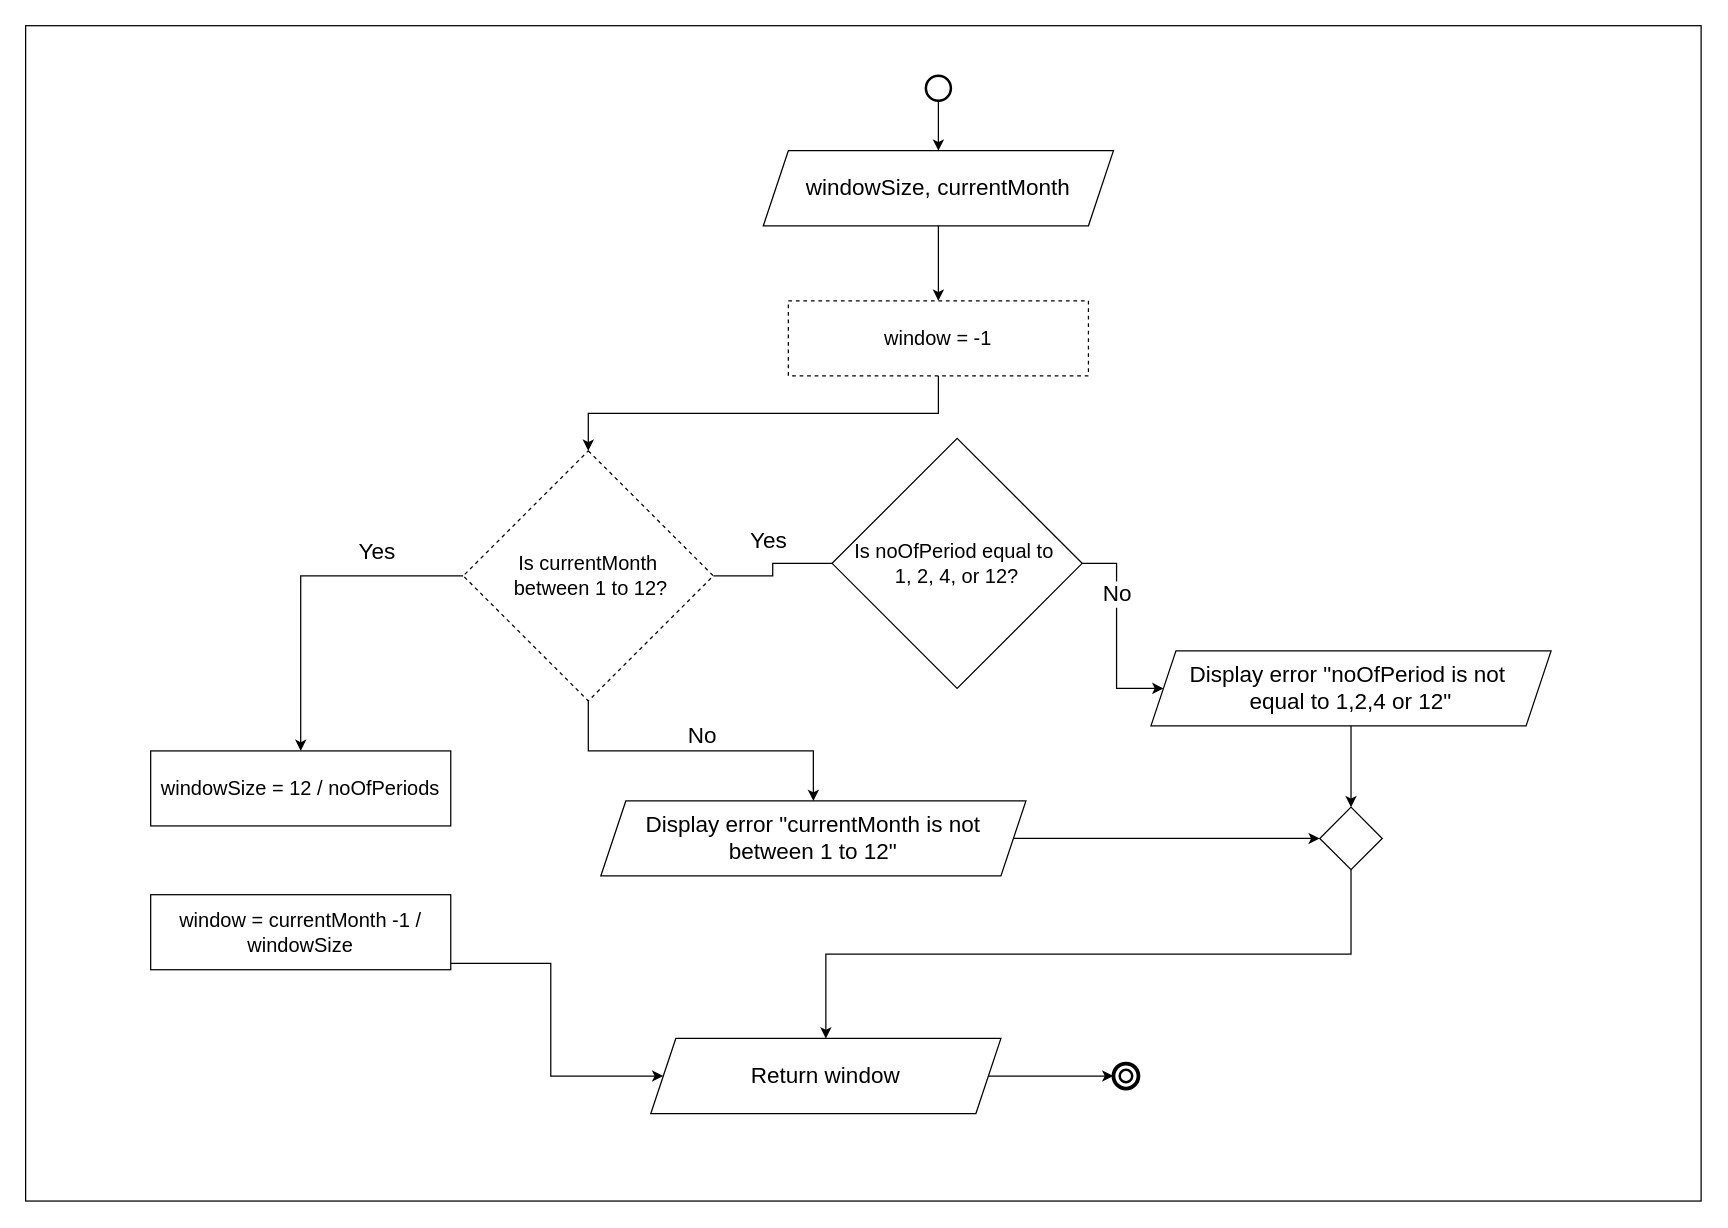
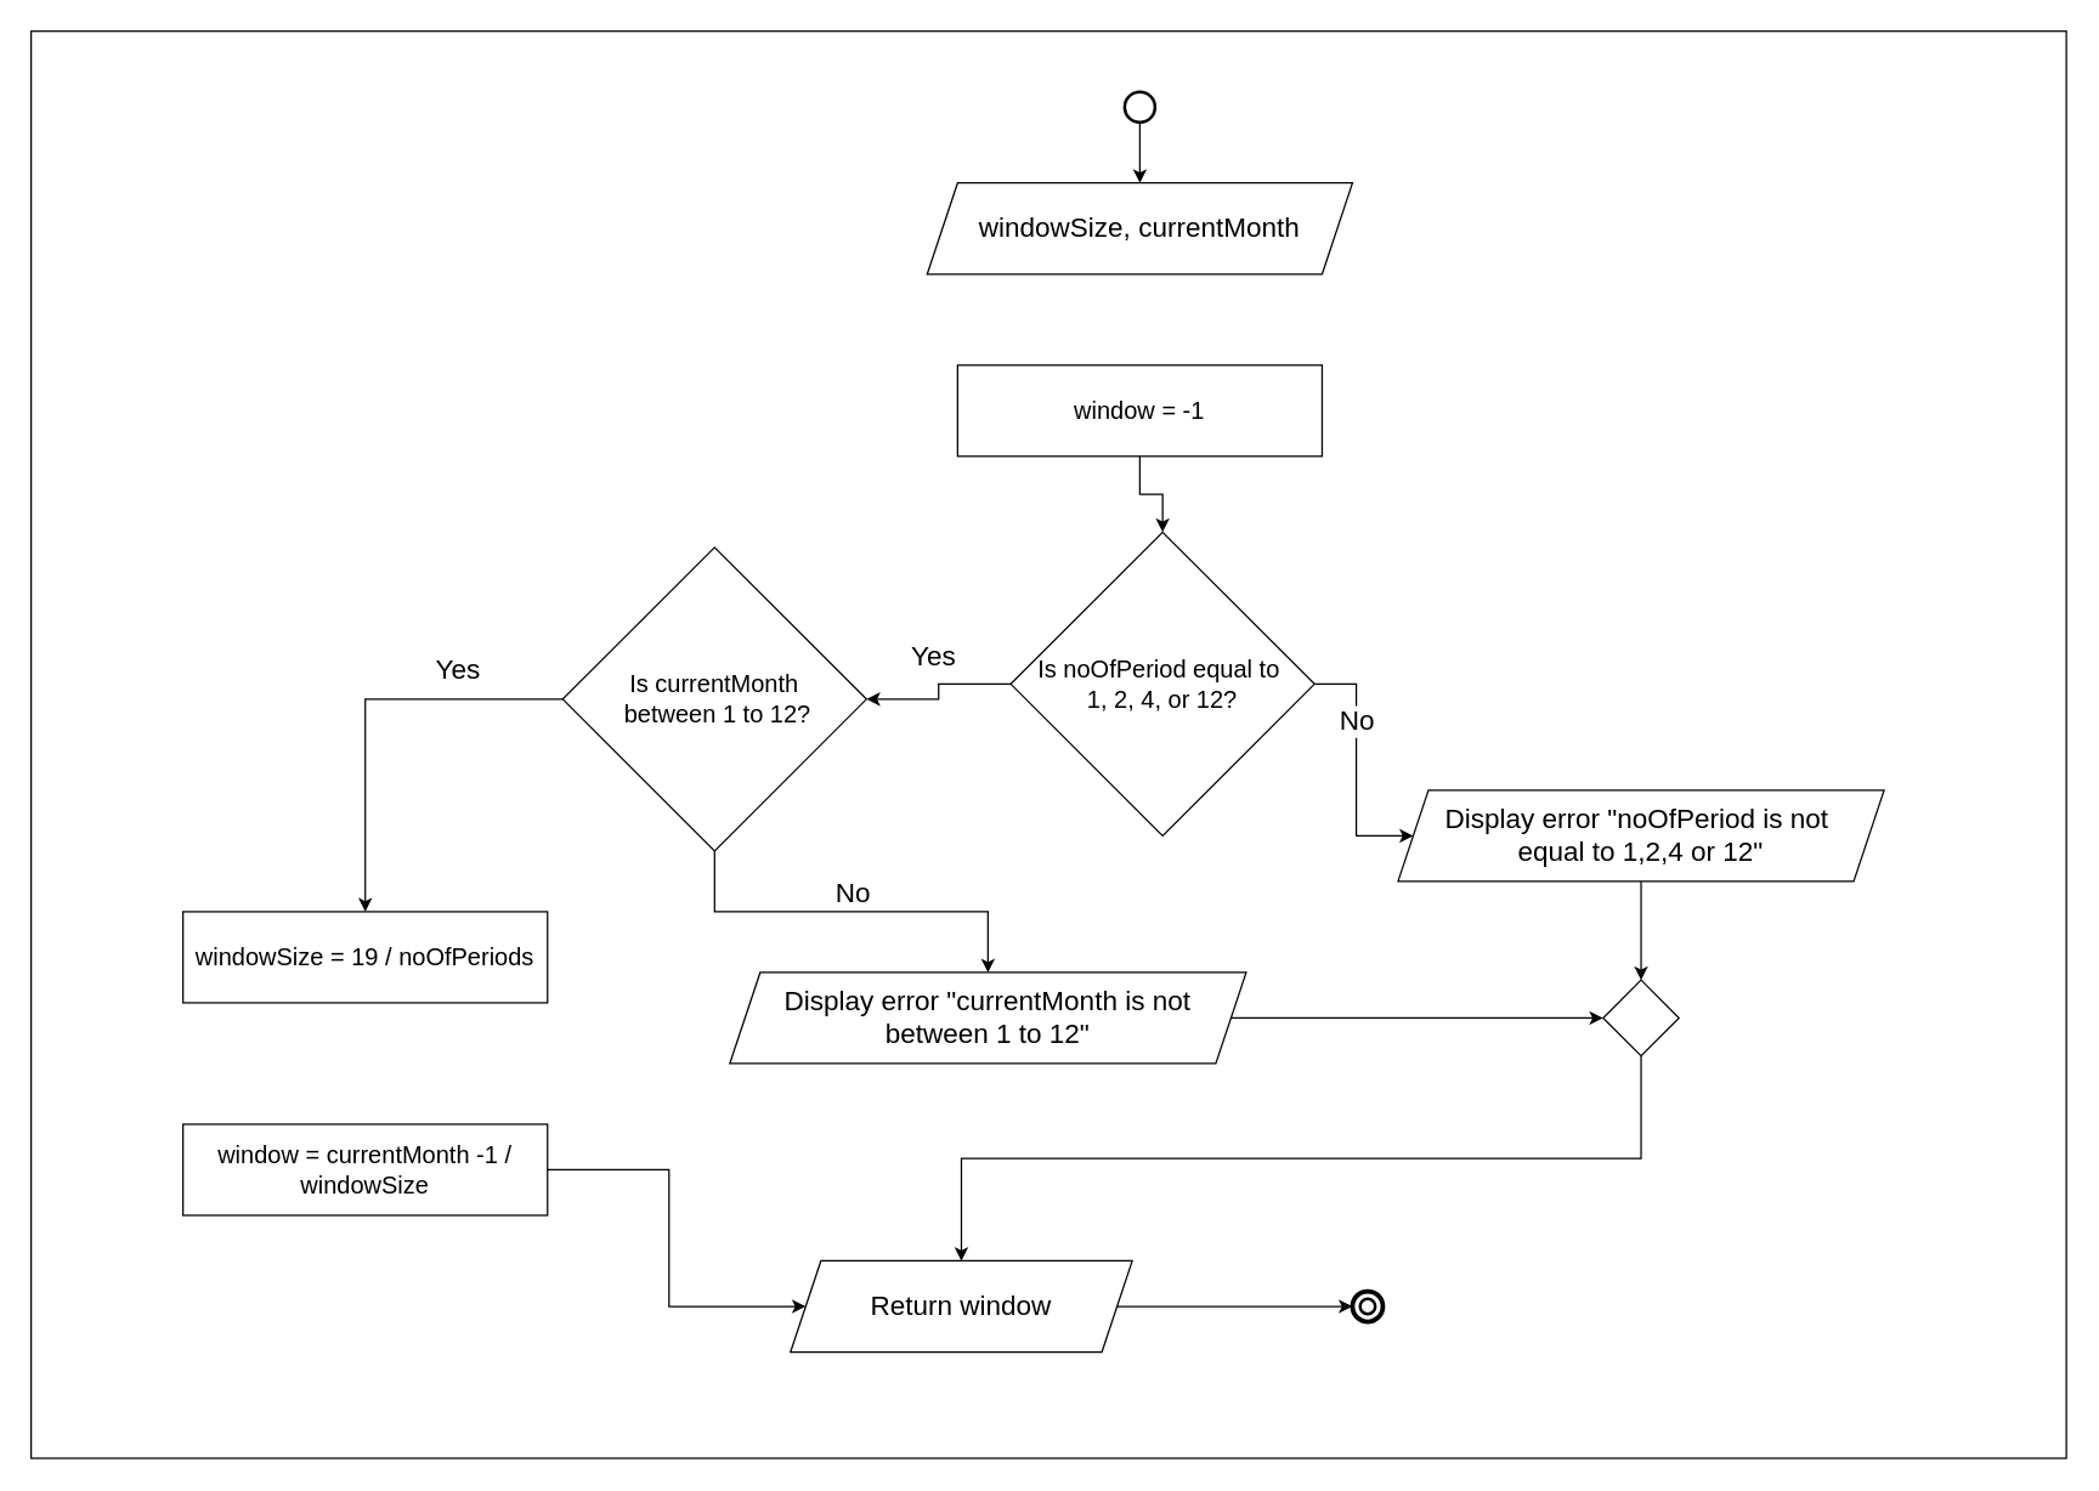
  <mxCell id="0" />
  <mxCell id="1" parent="0" />
- <mxCell id="2" style="edgeStyle=orthogonalEdgeStyle;rounded=0;orthogonalLoop=1;jettySize=auto;html=1;exitX=0.5;exitY=1;exitDx=0;exitDy=0;entryX=0.5;entryY=0;entryDx=0;entryDy=0;" edge="1" parent="1" source="3" target="30"><mxGeometry relative="1" as="geometry" /></mxCell>
  <mxCell id="3" value="&lt;font style=&quot;font-size: 18px;&quot;&gt;windowSize, currentMonth&lt;/font&gt;" style="shape=parallelogram;perimeter=parallelogramPerimeter;whiteSpace=wrap;html=1;fixedSize=1;" parent="1" vertex="1"><mxGeometry x="610" y="120" width="280" height="60" as="geometry" /></mxCell>
- <mxCell id="4" value="" style="edgeStyle=orthogonalEdgeStyle;rounded=0;orthogonalLoop=1;jettySize=auto;html=1;endArrow=none;" parent="1" source="8" target="13" edge="1"><mxGeometry relative="1" as="geometry" /></mxCell>
+ <mxCell id="4" value="" style="edgeStyle=orthogonalEdgeStyle;rounded=0;orthogonalLoop=1;jettySize=auto;html=1;" parent="1" source="8" target="13" edge="1"><mxGeometry relative="1" as="geometry" /></mxCell>
  <mxCell id="5" value="Yes" style="edgeLabel;html=1;align=center;verticalAlign=middle;resizable=0;points=[];fontSize=18;" parent="4" vertex="1" connectable="0"><mxGeometry x="-0.078" y="-1" relative="1" as="geometry"><mxPoint x="-3" y="-19" as="offset" /></mxGeometry></mxCell>
  <mxCell id="6" style="edgeStyle=orthogonalEdgeStyle;rounded=0;orthogonalLoop=1;jettySize=auto;html=1;exitX=1;exitY=0.5;exitDx=0;exitDy=0;entryX=0;entryY=0.5;entryDx=0;entryDy=0;" parent="1" source="8" target="18" edge="1"><mxGeometry relative="1" as="geometry" /></mxCell>
  <mxCell id="7" value="&lt;font style=&quot;font-size: 18px;&quot;&gt;No&lt;/font&gt;" style="edgeLabel;html=1;align=center;verticalAlign=middle;resizable=0;points=[];" parent="6" vertex="1" connectable="0"><mxGeometry x="-0.122" relative="1" as="geometry"><mxPoint y="-20" as="offset" /></mxGeometry></mxCell>
  <mxCell id="8" value="&lt;span style=&quot;font-size: 16px;&quot;&gt;Is noOfPeriod equal to&amp;nbsp;&lt;/span&gt;&lt;div&gt;&lt;span style=&quot;font-size: 16px;&quot;&gt;1, 2, 4, or 12?&lt;/span&gt;&lt;/div&gt;" style="rhombus;whiteSpace=wrap;html=1;" parent="1" vertex="1"><mxGeometry x="665" y="350" width="200" height="200" as="geometry" /></mxCell>
  <mxCell id="9" value="" style="edgeStyle=orthogonalEdgeStyle;rounded=0;orthogonalLoop=1;jettySize=auto;html=1;" parent="1" source="13" target="14" edge="1"><mxGeometry relative="1" as="geometry" /></mxCell>
  <mxCell id="10" value="Yes" style="edgeLabel;html=1;align=center;verticalAlign=middle;resizable=0;points=[];fontSize=18;" parent="9" vertex="1" connectable="0"><mxGeometry x="-0.49" y="-1" relative="1" as="geometry"><mxPoint x="-1" y="-19" as="offset" /></mxGeometry></mxCell>
  <mxCell id="11" style="edgeStyle=orthogonalEdgeStyle;rounded=0;orthogonalLoop=1;jettySize=auto;html=1;exitX=0.5;exitY=1;exitDx=0;exitDy=0;entryX=0.5;entryY=0;entryDx=0;entryDy=0;" parent="1" source="13" target="20" edge="1"><mxGeometry relative="1" as="geometry" /></mxCell>
  <mxCell id="12" value="No" style="edgeLabel;html=1;align=center;verticalAlign=middle;resizable=0;points=[];fontSize=18;" parent="11" vertex="1" connectable="0"><mxGeometry x="-0.038" y="1" relative="1" as="geometry"><mxPoint x="5" y="-12" as="offset" /></mxGeometry></mxCell>
- <mxCell id="13" value="&lt;span style=&quot;font-size: 16px;&quot;&gt;Is currentMonth&lt;/span&gt;&lt;div&gt;&lt;span style=&quot;font-size: 16px;&quot;&gt;&amp;nbsp;between 1 to 12?&lt;/span&gt;&lt;/div&gt;" style="rhombus;whiteSpace=wrap;html=1;dashed=1;" parent="1" vertex="1"><mxGeometry x="370" y="360" width="200" height="200" as="geometry" /></mxCell>
- <mxCell id="14" value="&lt;font style=&quot;font-size: 16px;&quot;&gt;windowSize = 12 / noOfPeriods&lt;/font&gt;" style="whiteSpace=wrap;html=1;" parent="1" vertex="1"><mxGeometry x="120" y="600" width="240" height="60" as="geometry" /></mxCell>
+ <mxCell id="13" value="&lt;span style=&quot;font-size: 16px;&quot;&gt;Is currentMonth&lt;/span&gt;&lt;div&gt;&lt;span style=&quot;font-size: 16px;&quot;&gt;&amp;nbsp;between 1 to 12?&lt;/span&gt;&lt;/div&gt;" style="rhombus;whiteSpace=wrap;html=1;" parent="1" vertex="1"><mxGeometry x="370" y="360" width="200" height="200" as="geometry" /></mxCell>
+ <mxCell id="14" value="&lt;font style=&quot;font-size: 16px;&quot;&gt;windowSize = 19 / noOfPeriods&lt;/font&gt;" style="whiteSpace=wrap;html=1;" parent="1" vertex="1"><mxGeometry x="120" y="600" width="240" height="60" as="geometry" /></mxCell>
  <mxCell id="15" value="" style="edgeStyle=orthogonalEdgeStyle;rounded=0;orthogonalLoop=1;jettySize=auto;html=1;entryX=0;entryY=0.5;entryDx=0;entryDy=0;" edge="1" parent="1" source="16" target="21"><mxGeometry relative="1" as="geometry"><mxPoint x="310" y="980" as="targetPoint" /><Array as="points"><mxPoint x="440" y="770" /><mxPoint x="440" y="860" /></Array></mxGeometry></mxCell>
- <mxCell id="16" value="&lt;font style=&quot;font-size: 16px;&quot;&gt;window = currentMonth -1 / windowSize&lt;/font&gt;" style="whiteSpace=wrap;html=1;" parent="1" vertex="1"><mxGeometry x="120" y="715" width="240" height="60" as="geometry" /></mxCell>
+ <mxCell id="16" value="&lt;font style=&quot;font-size: 16px;&quot;&gt;window = currentMonth -1 / windowSize&lt;/font&gt;" style="whiteSpace=wrap;html=1;" parent="1" vertex="1"><mxGeometry x="120" y="740" width="240" height="60" as="geometry" /></mxCell>
  <mxCell id="17" value="" style="edgeStyle=orthogonalEdgeStyle;rounded=0;orthogonalLoop=1;jettySize=auto;html=1;" edge="1" parent="1" source="18" target="24"><mxGeometry relative="1" as="geometry" /></mxCell>
  <mxCell id="18" value="&lt;font style=&quot;font-size: 18px;&quot;&gt;Display error &quot;noOfPeriod is not&amp;nbsp;&lt;/font&gt;&lt;div&gt;&lt;font style=&quot;font-size: 18px;&quot;&gt;equal to 1,2,4 or 12&quot;&lt;/font&gt;&lt;/div&gt;" style="shape=parallelogram;perimeter=parallelogramPerimeter;whiteSpace=wrap;html=1;fixedSize=1;" parent="1" vertex="1"><mxGeometry x="920" y="520" width="320" height="60" as="geometry" /></mxCell>
  <mxCell id="19" style="edgeStyle=orthogonalEdgeStyle;rounded=0;orthogonalLoop=1;jettySize=auto;html=1;exitX=1;exitY=0.5;exitDx=0;exitDy=0;entryX=0;entryY=0.5;entryDx=0;entryDy=0;" edge="1" parent="1" source="20" target="24"><mxGeometry relative="1" as="geometry" /></mxCell>
  <mxCell id="20" value="&lt;font style=&quot;font-size: 18px;&quot;&gt;Display error &quot;currentMonth is not between 1 to 12&quot;&lt;/font&gt;" style="shape=parallelogram;perimeter=parallelogramPerimeter;whiteSpace=wrap;html=1;fixedSize=1;" parent="1" vertex="1"><mxGeometry x="480" y="640" width="340" height="60" as="geometry" /></mxCell>
- <mxCell id="21" value="&lt;font style=&quot;font-size: 18px;&quot;&gt;Return window&lt;/font&gt;" style="shape=parallelogram;perimeter=parallelogramPerimeter;whiteSpace=wrap;html=1;fixedSize=1;" parent="1" vertex="1"><mxGeometry x="520" y="830" width="280" height="60" as="geometry" /></mxCell>
+ <mxCell id="21" value="&lt;font style=&quot;font-size: 18px;&quot;&gt;Return window&lt;/font&gt;" style="shape=parallelogram;perimeter=parallelogramPerimeter;whiteSpace=wrap;html=1;fixedSize=1;" parent="1" vertex="1"><mxGeometry x="520" y="830" width="225" height="60" as="geometry" /></mxCell>
  <mxCell id="22" value="" style="points=[[0.145,0.145,0],[0.5,0,0],[0.855,0.145,0],[1,0.5,0],[0.855,0.855,0],[0.5,1,0],[0.145,0.855,0],[0,0.5,0]];shape=mxgraph.bpmn.event;html=1;verticalLabelPosition=bottom;labelBackgroundColor=#ffffff;verticalAlign=top;align=center;perimeter=ellipsePerimeter;outlineConnect=0;aspect=fixed;outline=end;symbol=terminate2;" parent="1" vertex="1"><mxGeometry x="890" y="850" width="20" height="20" as="geometry" /></mxCell>
  <mxCell id="23" style="edgeStyle=orthogonalEdgeStyle;rounded=0;orthogonalLoop=1;jettySize=auto;html=1;exitX=0.5;exitY=1;exitDx=0;exitDy=0;entryX=0.5;entryY=0;entryDx=0;entryDy=0;" edge="1" parent="1" source="24" target="21"><mxGeometry relative="1" as="geometry" /></mxCell>
  <mxCell id="24" value="" style="rhombus;whiteSpace=wrap;html=1;" parent="1" vertex="1"><mxGeometry x="1055" y="645" width="50" height="50" as="geometry" /></mxCell>
  <mxCell id="25" style="edgeStyle=orthogonalEdgeStyle;rounded=0;orthogonalLoop=1;jettySize=auto;html=1;exitX=0.5;exitY=1;exitDx=0;exitDy=0;exitPerimeter=0;entryX=0.5;entryY=0;entryDx=0;entryDy=0;" parent="1" source="26" target="3" edge="1"><mxGeometry relative="1" as="geometry" /></mxCell>
  <mxCell id="26" value="" style="strokeWidth=2;html=1;shape=mxgraph.flowchart.start_2;whiteSpace=wrap;" parent="1" vertex="1"><mxGeometry x="740" y="60" width="20" height="20" as="geometry" /></mxCell>
  <mxCell id="27" value="" style="strokeWidth=2;html=1;shape=mxgraph.flowchart.start_2;whiteSpace=wrap;" parent="1" vertex="1"><mxGeometry x="895" y="855" width="10" height="10" as="geometry" /></mxCell>
  <mxCell id="28" value="" style="rounded=0;whiteSpace=wrap;html=1;fillColor=none;" parent="1" vertex="1"><mxGeometry x="20" y="20" width="1340" height="940" as="geometry" /></mxCell>
- <mxCell id="29" style="edgeStyle=orthogonalEdgeStyle;rounded=0;orthogonalLoop=1;jettySize=auto;html=1;exitX=0.5;exitY=1;exitDx=0;exitDy=0;" edge="1" parent="1" source="30" target="13"><mxGeometry relative="1" as="geometry" /></mxCell>
- <mxCell id="30" value="&lt;font style=&quot;font-size: 16px;&quot;&gt;window = -1&lt;/font&gt;" style="whiteSpace=wrap;html=1;dashed=1;" vertex="1" parent="1"><mxGeometry x="630" y="240" width="240" height="60" as="geometry" /></mxCell>
+ <mxCell id="29" style="edgeStyle=orthogonalEdgeStyle;rounded=0;orthogonalLoop=1;jettySize=auto;html=1;exitX=0.5;exitY=1;exitDx=0;exitDy=0;entryX=0.5;entryY=0;entryDx=0;entryDy=0;" edge="1" parent="1" source="30" target="8"><mxGeometry relative="1" as="geometry" /></mxCell>
+ <mxCell id="30" value="&lt;font style=&quot;font-size: 16px;&quot;&gt;window = -1&lt;/font&gt;" style="whiteSpace=wrap;html=1;" vertex="1" parent="1"><mxGeometry x="630" y="240" width="240" height="60" as="geometry" /></mxCell>
  <mxCell id="31" style="edgeStyle=orthogonalEdgeStyle;rounded=0;orthogonalLoop=1;jettySize=auto;html=1;exitX=1;exitY=0.5;exitDx=0;exitDy=0;entryX=0;entryY=0.5;entryDx=0;entryDy=0;entryPerimeter=0;" edge="1" parent="1" source="21" target="22"><mxGeometry relative="1" as="geometry" /></mxCell>
